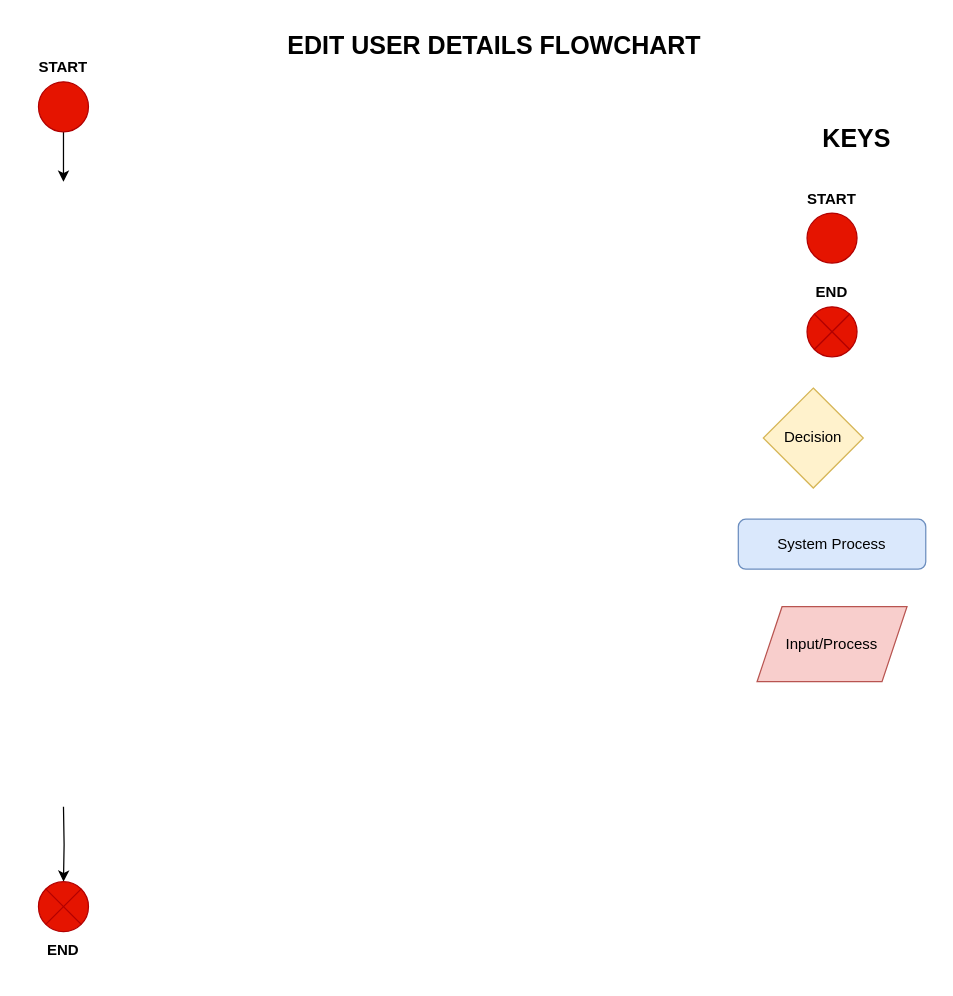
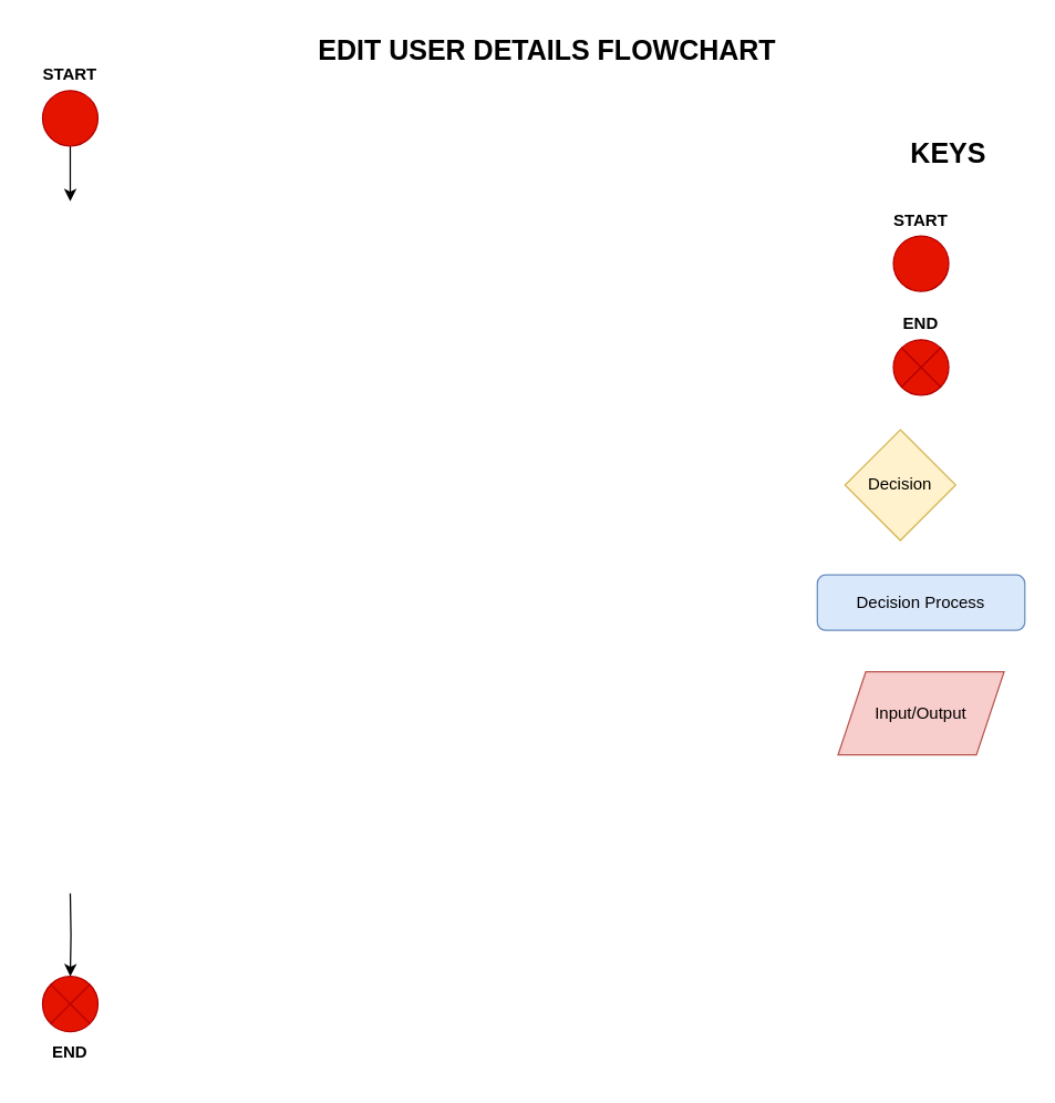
  <mxCell id="0" />
  <mxCell id="1" parent="0" />
  <mxCell id="2" value="&lt;span style=&quot;font-size: 20px;&quot;&gt;&lt;b&gt;EDIT USER DETAILS FLOWCHART&lt;/b&gt;&lt;/span&gt;" style="text;html=1;strokeColor=none;fillColor=none;align=center;verticalAlign=middle;whiteSpace=wrap;rounded=0;" vertex="1" parent="1"><mxGeometry x="210" y="20" width="370" height="30" as="geometry" /></mxCell>
  <mxCell id="3" value="" style="edgeStyle=orthogonalEdgeStyle;rounded=0;orthogonalLoop=1;jettySize=auto;html=1;fontSize=12;" edge="1" parent="1" source="4"><mxGeometry relative="1" as="geometry"><mxPoint x="50" y="145" as="targetPoint" /></mxGeometry></mxCell>
  <mxCell id="4" value="" style="ellipse;whiteSpace=wrap;html=1;aspect=fixed;fontSize=20;fillColor=#e51400;fontColor=#ffffff;strokeColor=#B20000;" vertex="1" parent="1"><mxGeometry x="30" y="65" width="40" height="40" as="geometry" /></mxCell>
  <mxCell id="5" value="&lt;font style=&quot;font-size: 12px;&quot;&gt;&lt;b&gt;START&lt;/b&gt;&lt;/font&gt;" style="text;html=1;strokeColor=none;fillColor=none;align=center;verticalAlign=middle;whiteSpace=wrap;rounded=0;fontSize=20;" vertex="1" parent="1"><mxGeometry x="20" y="35" width="60" height="30" as="geometry" /></mxCell>
  <mxCell id="6" value="" style="shape=sumEllipse;perimeter=ellipsePerimeter;whiteSpace=wrap;html=1;backgroundOutline=1;fontSize=12;fillColor=#e51400;fontColor=#ffffff;strokeColor=#B20000;" vertex="1" parent="1"><mxGeometry x="645" y="245" width="40" height="40" as="geometry" /></mxCell>
  <mxCell id="7" value="Decision" style="rhombus;whiteSpace=wrap;html=1;fontSize=12;fillColor=#fff2cc;strokeColor=#d6b656;" vertex="1" parent="1"><mxGeometry x="610" y="310" width="80" height="80" as="geometry" /></mxCell>
- <mxCell id="8" value="System Process" style="rounded=1;whiteSpace=wrap;html=1;fontSize=12;fillColor=#dae8fc;strokeColor=#6c8ebf;" vertex="1" parent="1"><mxGeometry x="590" y="415" width="150" height="40" as="geometry" /></mxCell>
- <mxCell id="9" value="Input/Process" style="shape=parallelogram;perimeter=parallelogramPerimeter;whiteSpace=wrap;html=1;fixedSize=1;fontSize=12;fillColor=#f8cecc;strokeColor=#b85450;" vertex="1" parent="1"><mxGeometry x="605" y="485" width="120" height="60" as="geometry" /></mxCell>
+ <mxCell id="8" value="Decision Process" style="rounded=1;whiteSpace=wrap;html=1;fontSize=12;fillColor=#dae8fc;strokeColor=#6c8ebf;" vertex="1" parent="1"><mxGeometry x="590" y="415" width="150" height="40" as="geometry" /></mxCell>
+ <mxCell id="9" value="Input/Output" style="shape=parallelogram;perimeter=parallelogramPerimeter;whiteSpace=wrap;html=1;fixedSize=1;fontSize=12;fillColor=#f8cecc;strokeColor=#b85450;" vertex="1" parent="1"><mxGeometry x="605" y="485" width="120" height="60" as="geometry" /></mxCell>
  <mxCell id="10" value="" style="edgeStyle=orthogonalEdgeStyle;rounded=0;orthogonalLoop=1;jettySize=auto;html=1;fontSize=12;" edge="1" parent="1" target="11"><mxGeometry relative="1" as="geometry"><mxPoint x="50" y="645" as="sourcePoint" /></mxGeometry></mxCell>
  <mxCell id="11" value="" style="shape=sumEllipse;perimeter=ellipsePerimeter;whiteSpace=wrap;html=1;backgroundOutline=1;fontSize=12;fillColor=#e51400;fontColor=#ffffff;strokeColor=#B20000;" vertex="1" parent="1"><mxGeometry x="30" y="705" width="40" height="40" as="geometry" /></mxCell>
  <mxCell id="12" value="&lt;b&gt;END&lt;/b&gt;" style="text;html=1;strokeColor=none;fillColor=none;align=center;verticalAlign=middle;whiteSpace=wrap;rounded=0;fontSize=12;" vertex="1" parent="1"><mxGeometry x="20" y="745" width="60" height="30" as="geometry" /></mxCell>
  <mxCell id="13" value="" style="ellipse;whiteSpace=wrap;html=1;aspect=fixed;fontSize=20;fillColor=#e51400;fontColor=#ffffff;strokeColor=#B20000;" vertex="1" parent="1"><mxGeometry x="645" y="170" width="40" height="40" as="geometry" /></mxCell>
  <mxCell id="14" value="&lt;font style=&quot;font-size: 12px;&quot;&gt;&lt;b&gt;START&lt;/b&gt;&lt;/font&gt;" style="text;html=1;strokeColor=none;fillColor=none;align=center;verticalAlign=middle;whiteSpace=wrap;rounded=0;fontSize=20;" vertex="1" parent="1"><mxGeometry x="635" y="140" width="60" height="30" as="geometry" /></mxCell>
  <mxCell id="15" value="&lt;span style=&quot;font-size: 12px;&quot;&gt;&lt;b&gt;END&lt;/b&gt;&lt;/span&gt;" style="text;html=1;strokeColor=none;fillColor=none;align=center;verticalAlign=middle;whiteSpace=wrap;rounded=0;fontSize=20;" vertex="1" parent="1"><mxGeometry x="635" y="215" width="60" height="30" as="geometry" /></mxCell>
  <mxCell id="16" value="&lt;font size=&quot;1&quot; style=&quot;&quot;&gt;&lt;b style=&quot;font-size: 20px;&quot;&gt;KEYS&lt;/b&gt;&lt;/font&gt;" style="text;html=1;strokeColor=none;fillColor=none;align=center;verticalAlign=middle;whiteSpace=wrap;rounded=0;fontSize=20;" vertex="1" parent="1"><mxGeometry x="655" y="95" width="60" height="30" as="geometry" /></mxCell>
